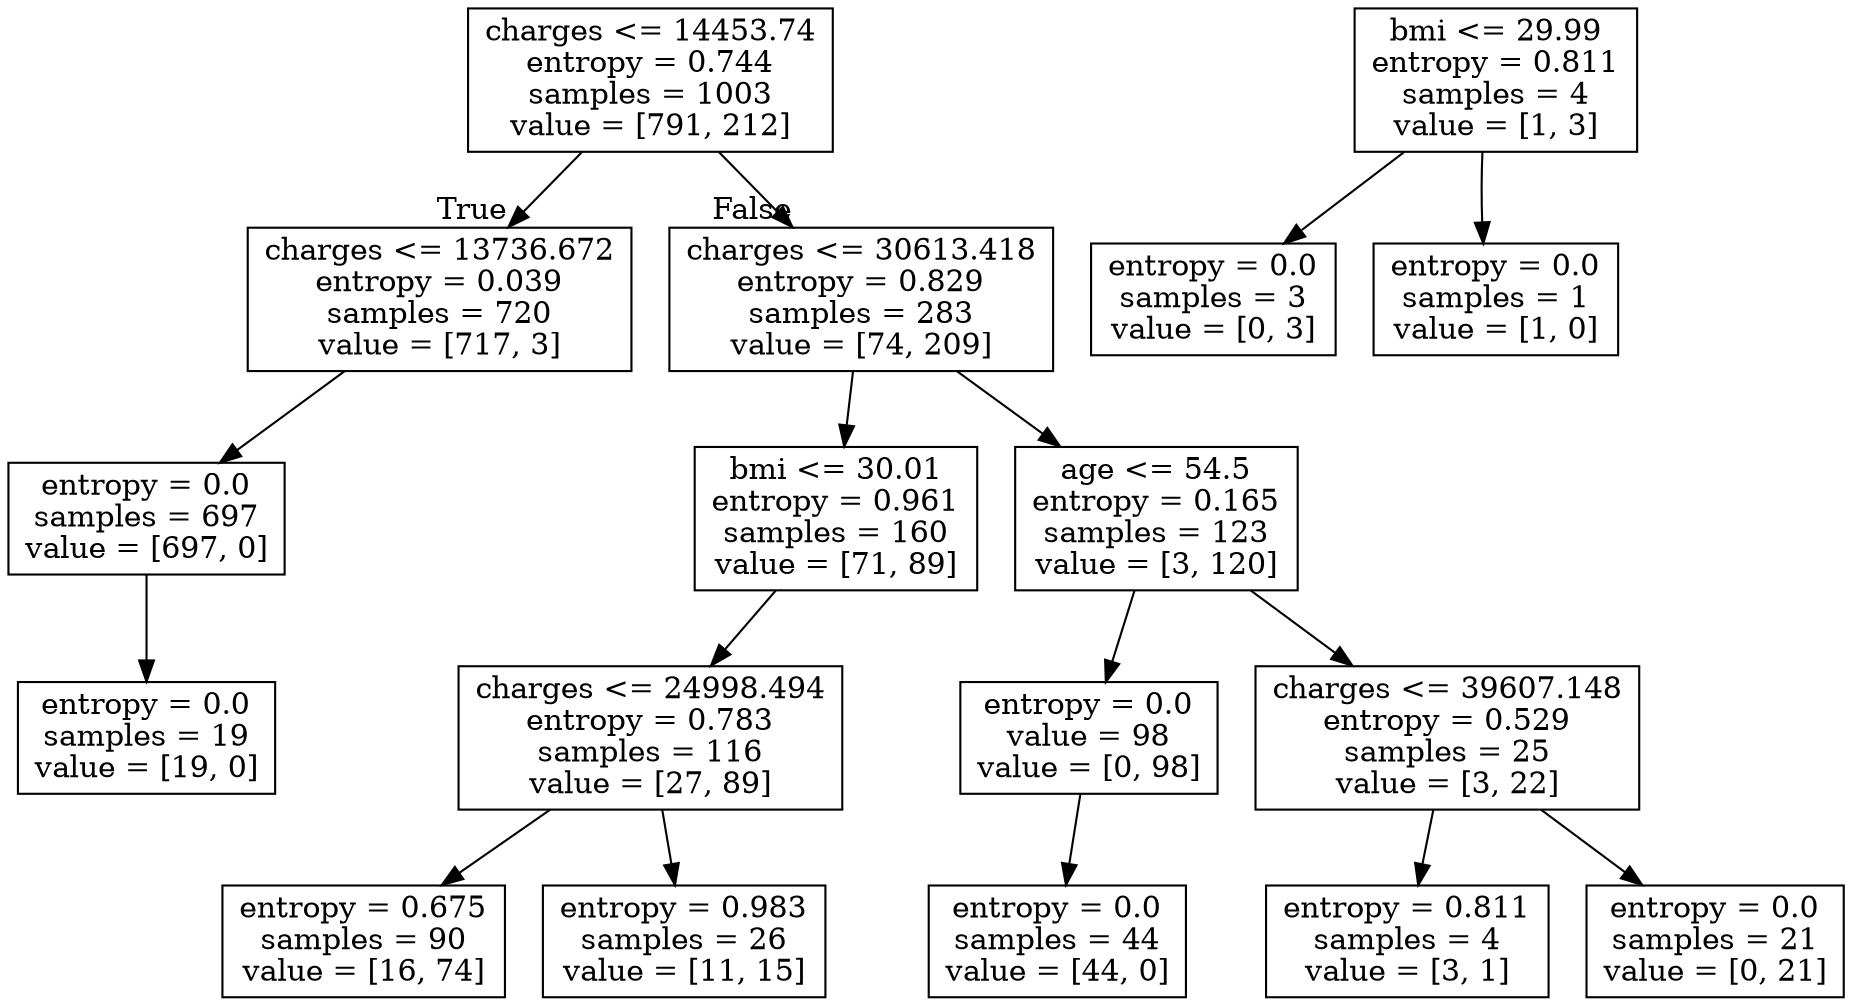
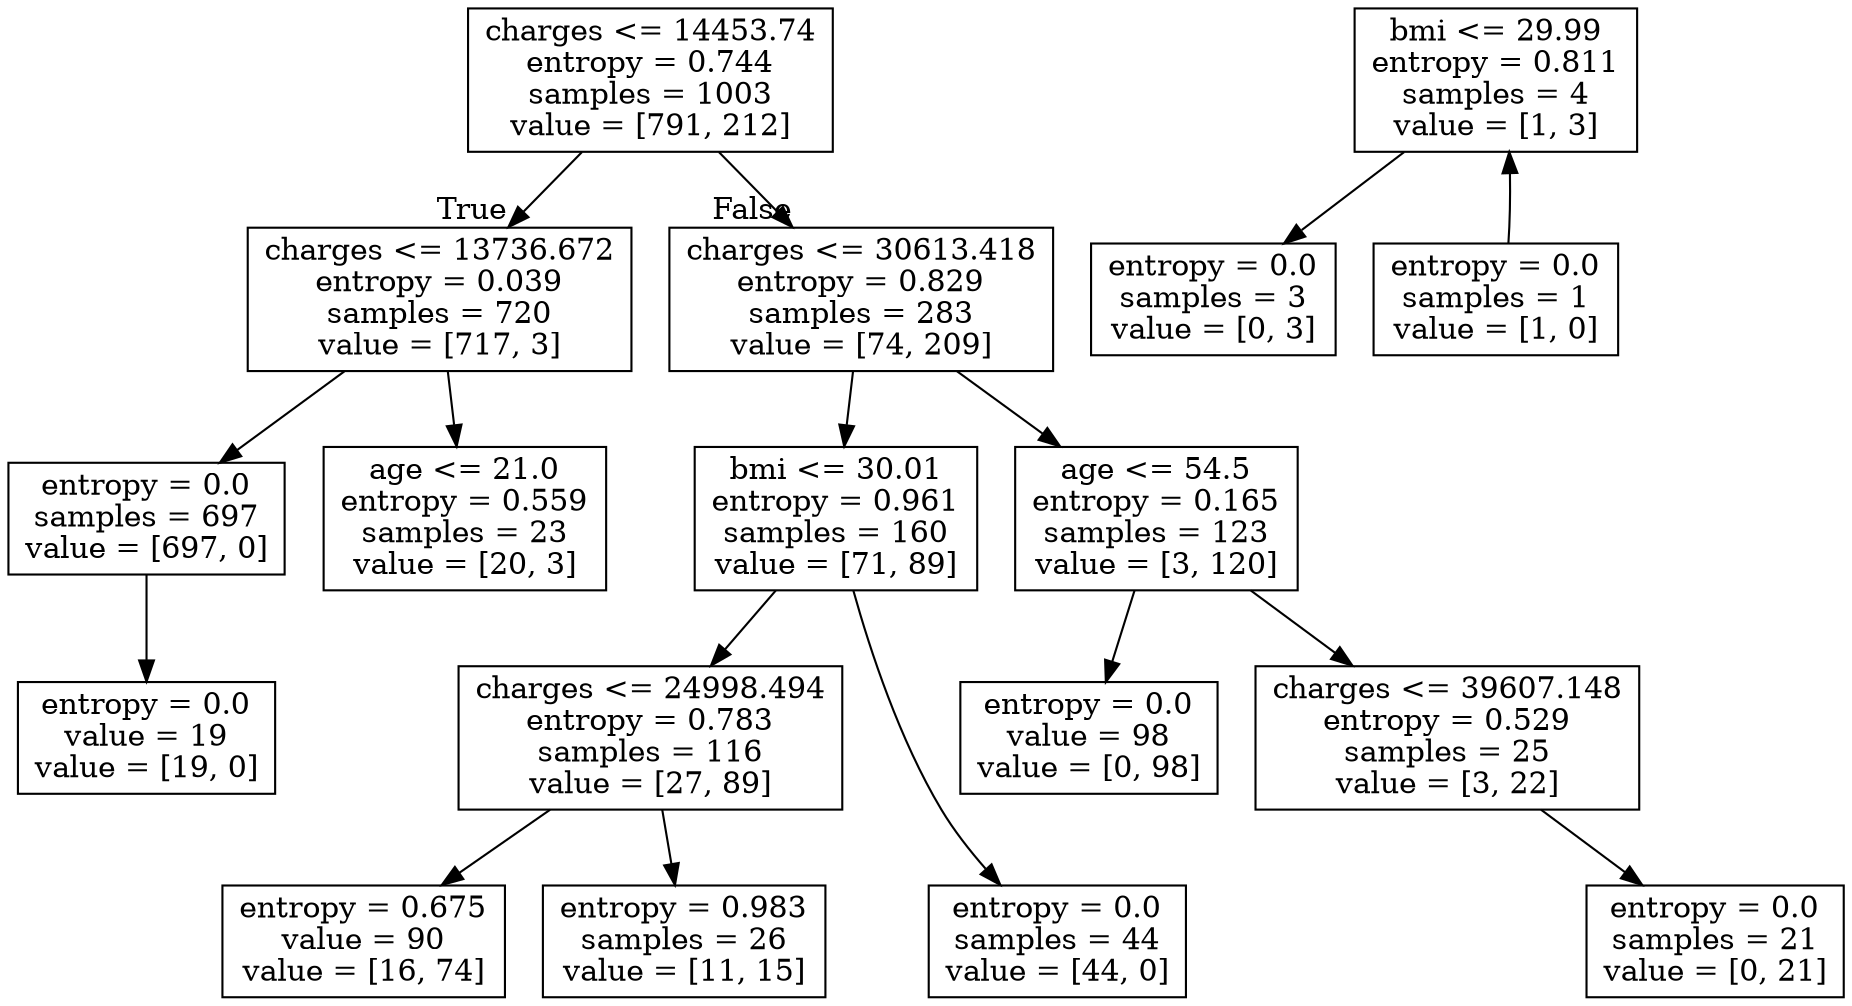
  digraph {
    node [shape=box]
    n1 [label="charges <= 14453.74\nentropy = 0.744\nsamples = 1003\nvalue = [791, 212]"]
    n2 [label="charges <= 13736.672\nentropy = 0.039\nsamples = 720\nvalue = [717, 3]"]
    n3 [label="charges <= 30613.418\nentropy = 0.829\nsamples = 283\nvalue = [74, 209]"]
    n4 [label="entropy = 0.0\nsamples = 697\nvalue = [697, 0]"]
+   n5 [label="age <= 21.0\nentropy = 0.559\nsamples = 23\nvalue = [20, 3]"]
    n6 [label="bmi <= 30.01\nentropy = 0.961\nsamples = 160\nvalue = [71, 89]"]
    n7 [label="age <= 54.5\nentropy = 0.165\nsamples = 123\nvalue = [3, 120]"]
-   n8 [label="entropy = 0.0\nsamples = 19\nvalue = [19, 0]"]
+   n8 [label="entropy = 0.0\nvalue = 19\nvalue = [19, 0]"]
    n9 [label="bmi <= 29.99\nentropy = 0.811\nsamples = 4\nvalue = [1, 3]"]
    n10 [label="entropy = 0.0\nsamples = 3\nvalue = [0, 3]"]
    n11 [label="entropy = 0.0\nsamples = 1\nvalue = [1, 0]"]
    n12 [label="charges <= 24998.494\nentropy = 0.783\nsamples = 116\nvalue = [27, 89]"]
    n13 [label="entropy = 0.0\nsamples = 44\nvalue = [44, 0]"]
    n14 [label="entropy = 0.0\nvalue = 98\nvalue = [0, 98]"]
    n15 [label="charges <= 39607.148\nentropy = 0.529\nsamples = 25\nvalue = [3, 22]"]
-   n16 [label="entropy = 0.675\nsamples = 90\nvalue = [16, 74]"]
+   n16 [label="entropy = 0.675\nvalue = 90\nvalue = [16, 74]"]
    n17 [label="entropy = 0.983\nsamples = 26\nvalue = [11, 15]"]
-   n18 [label="entropy = 0.811\nsamples = 4\nvalue = [3, 1]"]
    n19 [label="entropy = 0.0\nsamples = 21\nvalue = [0, 21]"]
    n1 -> n2 [headlabel=True labelangle=45 labeldistance=2.5]
    n1 -> n3 [headlabel=False labelangle=-45 labeldistance=2.5]
    n2 -> n4
+   n2 -> n5
    n3 -> n6
    n3 -> n7
    n4 -> n8
    n6 -> n12
-   n14 -> n13
+   n6 -> n13
    n7 -> n14
    n7 -> n15
    n9 -> n10
-   n9 -> n11
+   n11 -> n9
    n12 -> n16
    n12 -> n17
-   n15 -> n18
    n15 -> n19
  }
